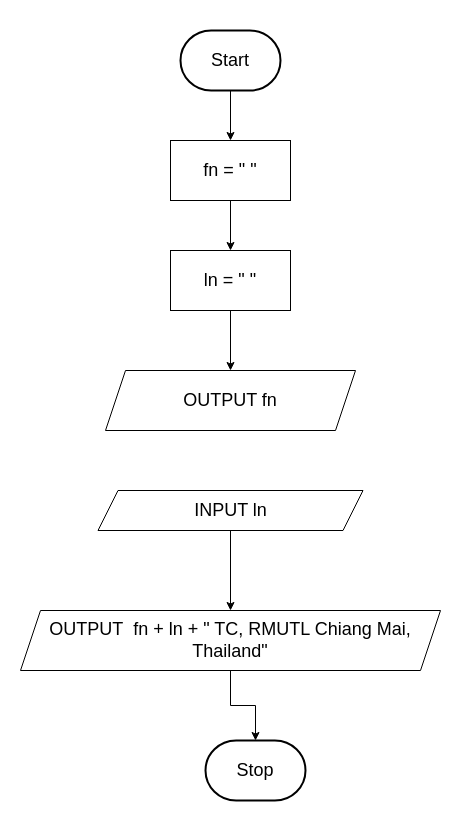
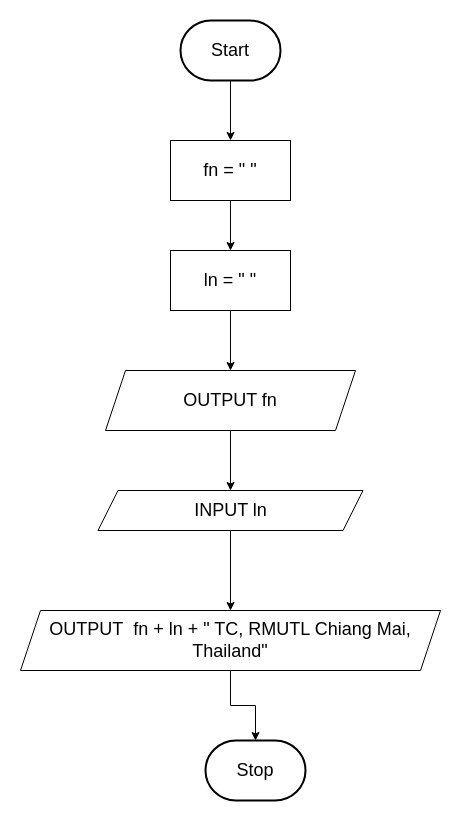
  <mxCell id="0" />
  <mxCell id="1" parent="0" />
- <mxCell id="2" value="Start" style="strokeWidth=2;html=1;shape=mxgraph.flowchart.terminator;whiteSpace=wrap;fontSize=18;" vertex="1" parent="1"><mxGeometry x="180" y="30" width="100" height="60" as="geometry" /></mxCell>
+ <mxCell id="2" value="Start" style="strokeWidth=2;html=1;shape=mxgraph.flowchart.terminator;whiteSpace=wrap;fontSize=18;" vertex="1" parent="1"><mxGeometry x="180" y="20" width="100" height="60" as="geometry" /></mxCell>
  <mxCell id="3" value="Stop" style="strokeWidth=2;html=1;shape=mxgraph.flowchart.terminator;whiteSpace=wrap;fontSize=18;" vertex="1" parent="1"><mxGeometry x="205" y="740" width="100" height="60" as="geometry" /></mxCell>
+ <mxCell id="4" value="" style="edgeStyle=orthogonalEdgeStyle;rounded=0;orthogonalLoop=1;jettySize=auto;html=1;" edge="1" parent="1" source="5" target="7"><mxGeometry relative="1" as="geometry" /></mxCell>
  <mxCell id="5" value="OUTPUT fn" style="shape=parallelogram;perimeter=parallelogramPerimeter;whiteSpace=wrap;html=1;fixedSize=1;fontSize=18;" vertex="1" parent="1"><mxGeometry x="105" y="370" width="250" height="60" as="geometry" /></mxCell>
  <mxCell id="6" value="" style="edgeStyle=orthogonalEdgeStyle;rounded=0;orthogonalLoop=1;jettySize=auto;html=1;" edge="1" parent="1" source="7" target="9"><mxGeometry relative="1" as="geometry" /></mxCell>
  <mxCell id="7" value="INPUT ln" style="shape=parallelogram;perimeter=parallelogramPerimeter;whiteSpace=wrap;html=1;fixedSize=1;fontSize=18;" vertex="1" parent="1"><mxGeometry x="97.5" y="490" width="265" height="40" as="geometry" /></mxCell>
  <mxCell id="8" value="" style="edgeStyle=orthogonalEdgeStyle;rounded=0;orthogonalLoop=1;jettySize=auto;html=1;" edge="1" parent="1" source="9" target="3"><mxGeometry relative="1" as="geometry" /></mxCell>
  <mxCell id="9" value="&lt;font style=&quot;font-size: 18px;&quot;&gt;OUTPUT&amp;nbsp; fn + ln + &quot; TC, RMUTL Chiang Mai, Thailand&quot;&lt;/font&gt;" style="shape=parallelogram;perimeter=parallelogramPerimeter;whiteSpace=wrap;html=1;fixedSize=1;fontSize=18;" vertex="1" parent="1"><mxGeometry x="20" y="610" width="420" height="60" as="geometry" /></mxCell>
  <mxCell id="10" value="fn = &quot; &quot;" style="rounded=0;whiteSpace=wrap;html=1;fontSize=18;" vertex="1" parent="1"><mxGeometry x="170" y="140" width="120" height="60" as="geometry" /></mxCell>
  <mxCell id="11" value="ln = &quot; &quot;" style="rounded=0;whiteSpace=wrap;html=1;fontSize=18;" vertex="1" parent="1"><mxGeometry x="170" y="250" width="120" height="60" as="geometry" /></mxCell>
  <mxCell id="12" value="" style="endArrow=classic;html=1;rounded=0;entryX=0.5;entryY=0;entryDx=0;entryDy=0;exitX=0.5;exitY=1;exitDx=0;exitDy=0;exitPerimeter=0;" edge="1" parent="1" source="2" target="10"><mxGeometry width="50" height="50" relative="1" as="geometry"><mxPoint x="-90" y="420" as="sourcePoint" /><mxPoint x="-40" y="370" as="targetPoint" /></mxGeometry></mxCell>
  <mxCell id="13" value="" style="endArrow=classic;html=1;rounded=0;entryX=0.5;entryY=0;entryDx=0;entryDy=0;exitX=0.5;exitY=1;exitDx=0;exitDy=0;" edge="1" parent="1" source="10" target="11"><mxGeometry width="50" height="50" relative="1" as="geometry"><mxPoint x="20" y="450" as="sourcePoint" /><mxPoint x="70" y="400" as="targetPoint" /></mxGeometry></mxCell>
  <mxCell id="14" value="" style="endArrow=classic;html=1;rounded=0;entryX=0.5;entryY=0;entryDx=0;entryDy=0;exitX=0.5;exitY=1;exitDx=0;exitDy=0;" edge="1" parent="1" source="11" target="5"><mxGeometry width="50" height="50" relative="1" as="geometry"><mxPoint x="60" y="550" as="sourcePoint" /><mxPoint x="110" y="500" as="targetPoint" /></mxGeometry></mxCell>
